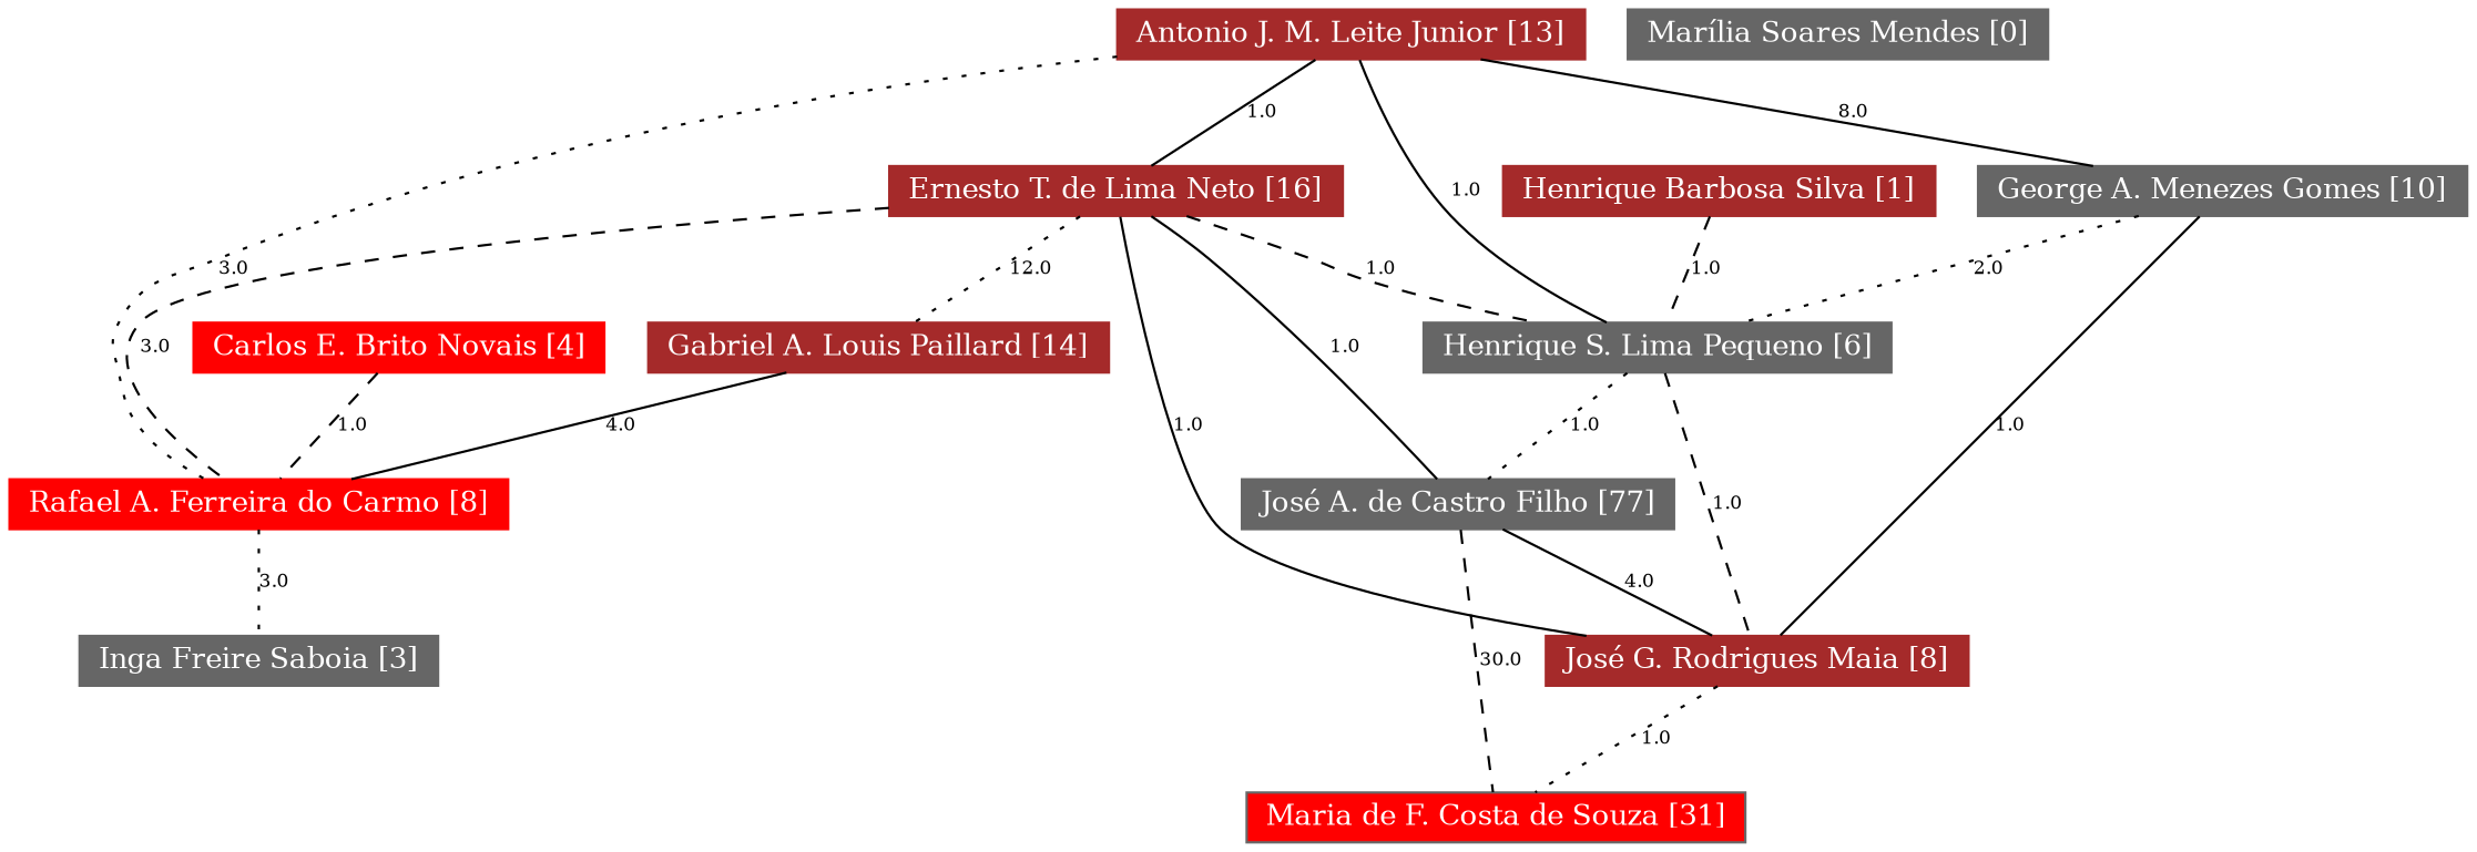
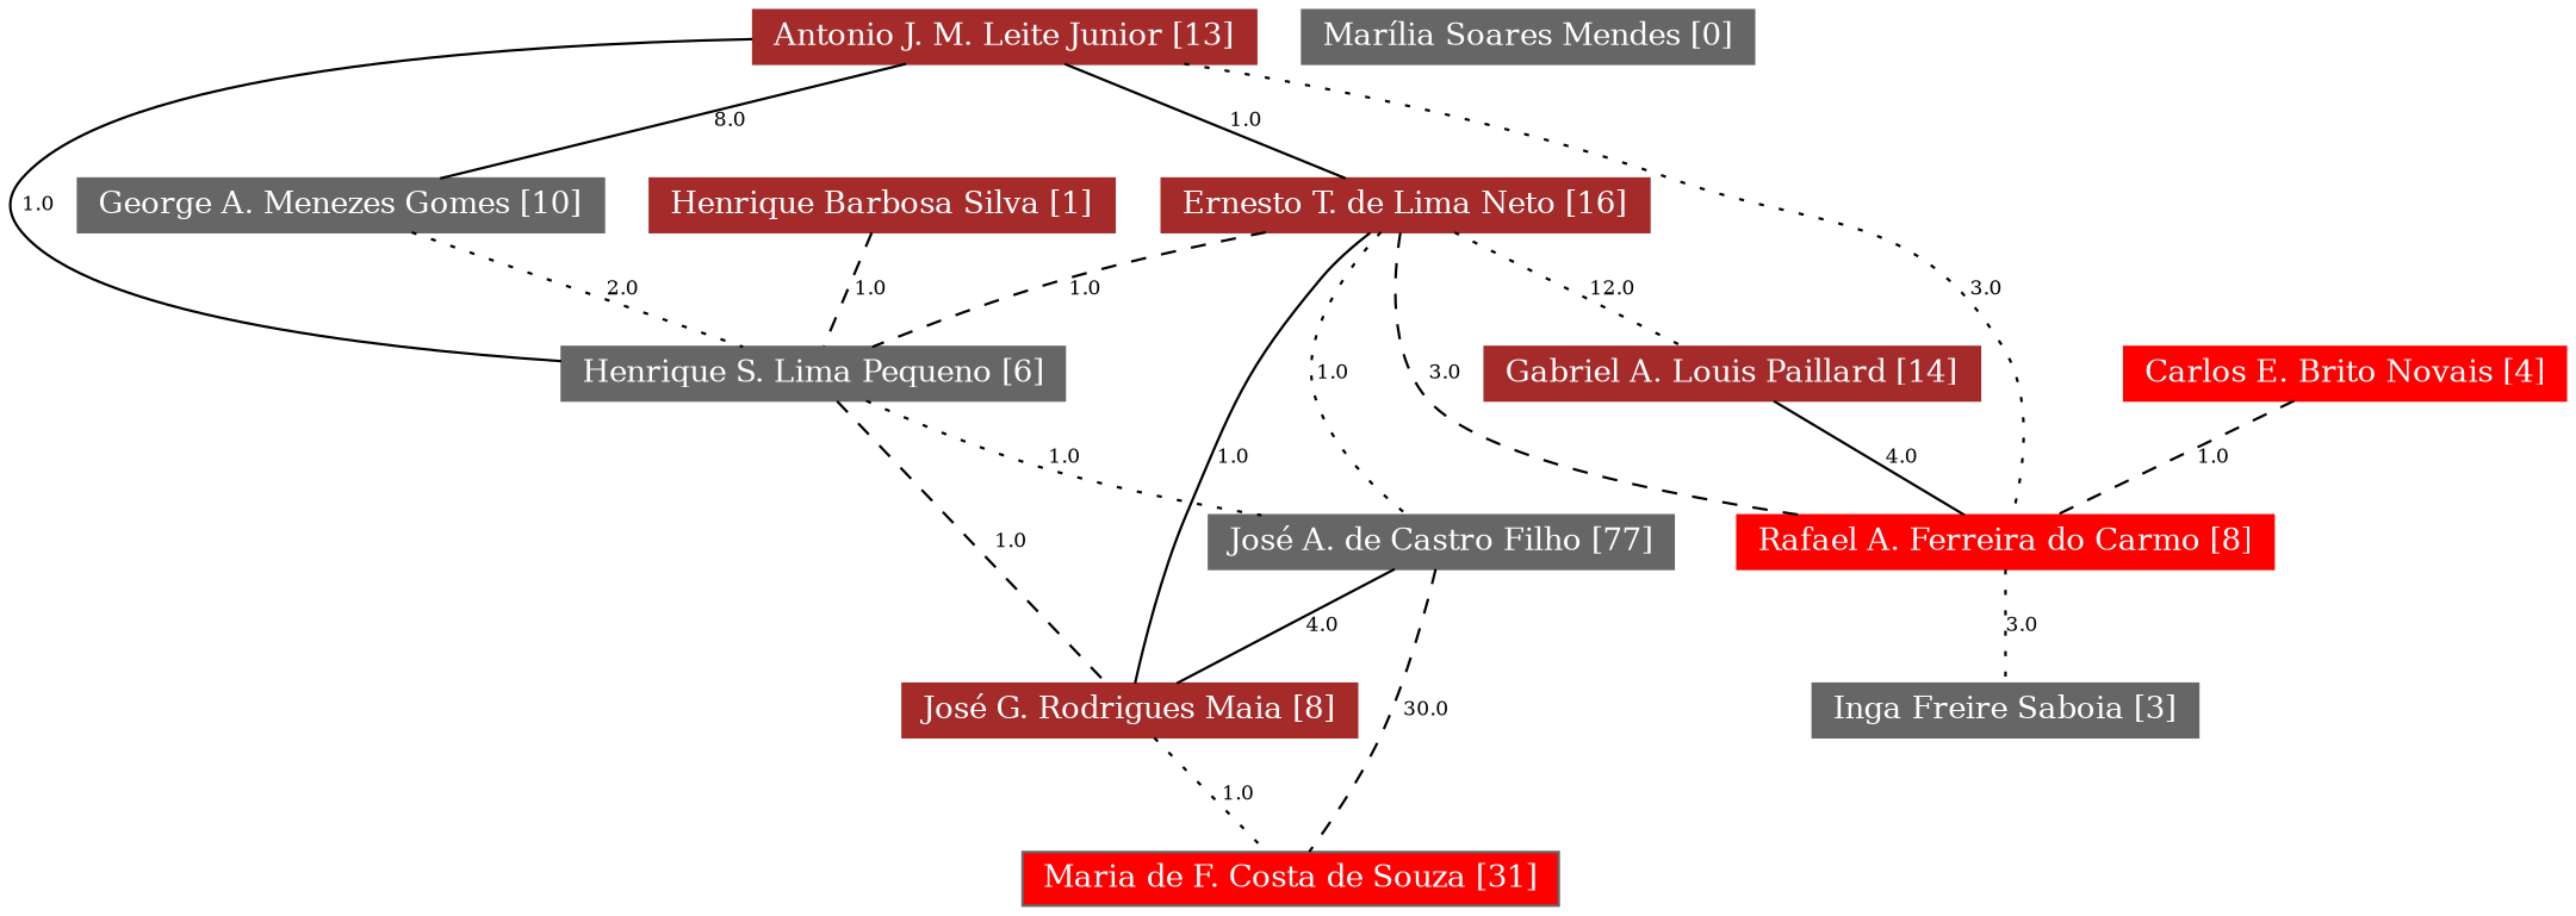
  strict graph {
    node [color=gray40 fontcolor="#FFFFFF" fontsize=12 shape=rectangle style=filled]
    edge [fontsize=8 style=solid]
    n1 [color=brown height=0.29167 label="Antonio J. M. Leite Junior [13]" width=2.2778]
    n2 [color=brown height=0.29167 label="Ernesto T. de Lima Neto [16]" width=2.1528]
    n3 [height=0.29167 label="George A. Menezes Gomes [10]" width=2.3611]
    n4 [height=0.29167 label="Henrique S. Lima Pequeno [6]" width=2.25]
    n5 [color=red height=0.29167 label="Rafael A. Ferreira do Carmo [8]" width=2.3333]
    n6 [color=brown height=0.29167 label="Gabriel A. Louis Paillard [14]" width=2.1944]
    n7 [height=0.29167 label="José A. de Castro Filho [77]" width=2.0694]
    n8 [color=brown height=0.29167 label="José G. Rodrigues Maia [8]" width=2.0417]
    n9 [height=0.29167 label="Inga Freire Saboia [3]" width=1.6667]
    n10 [fillcolor=red height=0.29167 label="Maria de F. Costa de Souza [31]" width=2.3472]
    n11 [color=red height=0.29167 label="Carlos E. Brito Novais [4]" width=1.9583]
    n12 [color=brown height=0.29167 label="Henrique Barbosa Silva [1]" width=2.0278]
    n13 [height=0.29167 label="Marília Soares Mendes [0]" width=1.9722]
    n1 -- n2 [label=1.0]
    n1 -- n3 [label=8.0]
    n1 -- n4 [label=1.0]
    n1 -- n5 [label=3.0 style=dotted]
    n2 -- n4 [label=1.0 style=dashed]
    n2 -- n5 [label=3.0 style=dashed]
    n2 -- n6 [label=12.0 style=dotted]
-   n2 -- n7 [label=1.0]
+   n2 -- n7 [label=1.0 style=dotted]
    n2 -- n8 [label=1.0]
    n3 -- n4 [label=2.0 style=dotted]
-   n3 -- n8 [label=1.0]
    n4 -- n7 [label=1.0 style=dotted]
    n4 -- n8 [label=1.0 style=dashed]
    n5 -- n9 [label=3.0 style=dotted]
    n6 -- n5 [label=4.0]
    n7 -- n8 [label=4.0]
    n7 -- n10 [label=30.0 style=dashed]
    n8 -- n10 [label=1.0 style=dotted]
    n11 -- n5 [label=1.0 style=dashed]
    n12 -- n4 [label=1.0 style=dashed]
  }
